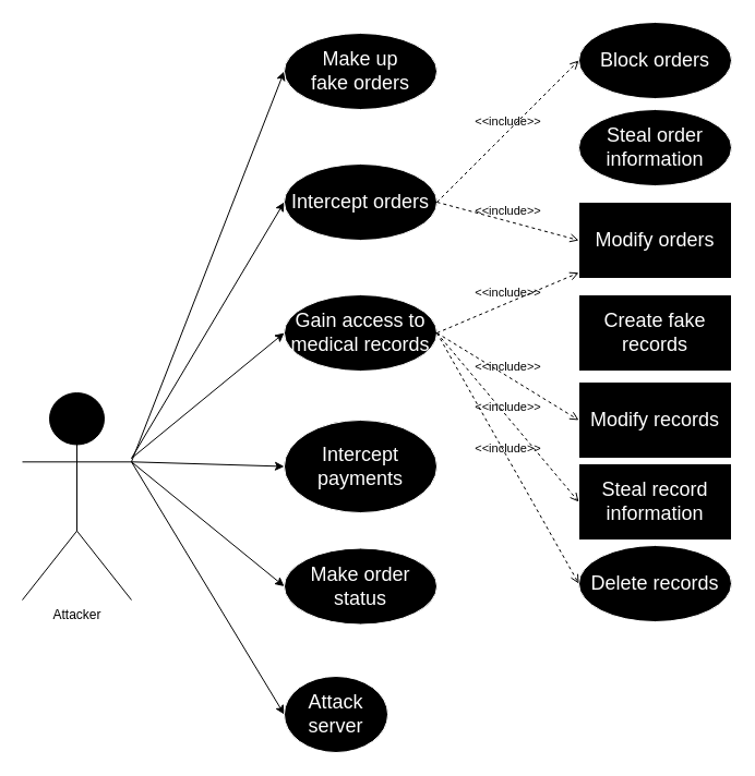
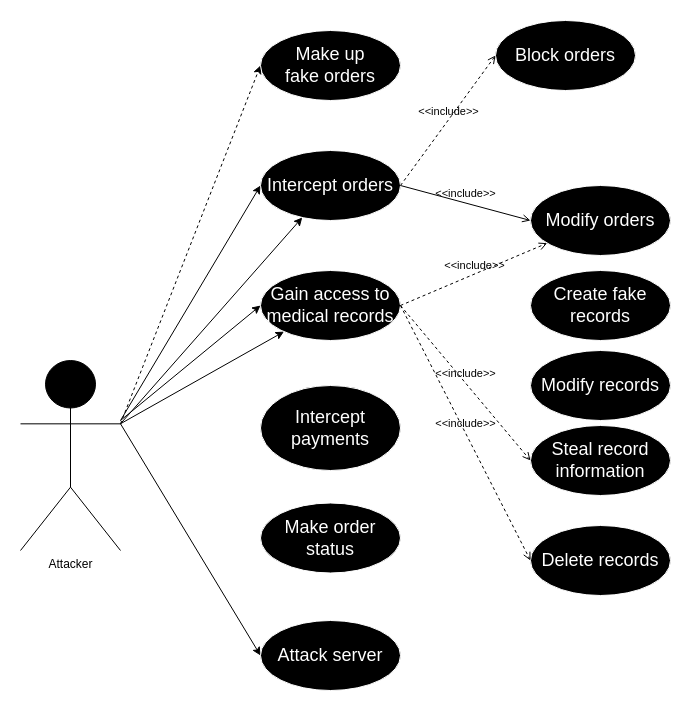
  <mxCell id="0" />
  <mxCell id="1" parent="0" />
- <mxCell id="2" style="rounded=0;orthogonalLoop=1;jettySize=auto;html=1;exitX=1;exitY=0.333;exitDx=0;exitDy=0;exitPerimeter=0;entryX=0;entryY=0.5;entryDx=0;entryDy=0;" edge="1" parent="1" source="3" target="4"><mxGeometry relative="1" as="geometry" /></mxCell>
+ <mxCell id="2" style="rounded=0;orthogonalLoop=1;jettySize=auto;html=1;exitX=1;exitY=0.333;exitDx=0;exitDy=0;exitPerimeter=0;entryX=0;entryY=0.5;entryDx=0;entryDy=0;dashed=1;" edge="1" parent="1" source="3" target="4"><mxGeometry relative="1" as="geometry" /></mxCell>
  <mxCell id="3" value="Attacker" style="shape=umlActor;verticalLabelPosition=bottom;labelBackgroundColor=#ffffff;verticalAlign=top;html=1;fillColor=#000000;" vertex="1" parent="1"><mxGeometry x="20" y="360" width="100" height="190" as="geometry" /></mxCell>
  <mxCell id="4" value="&lt;font color=&quot;#ffffff&quot;&gt;&lt;font style=&quot;font-size: 18px&quot;&gt;Make up&lt;br&gt;fake orders&lt;/font&gt;&lt;br&gt;&lt;/font&gt;" style="ellipse;whiteSpace=wrap;html=1;fillColor=#000000;strokeColor=#FFFFFF;" vertex="1" parent="1"><mxGeometry x="260" y="30" width="140" height="70" as="geometry" /></mxCell>
  <mxCell id="5" style="rounded=0;orthogonalLoop=1;jettySize=auto;html=1;entryX=0;entryY=0.5;entryDx=0;entryDy=0;" edge="1" parent="1" target="6"><mxGeometry relative="1" as="geometry"><mxPoint x="120" as="sourcePoint" y="420" /></mxGeometry></mxCell>
  <mxCell id="6" value="&lt;font color=&quot;#ffffff&quot;&gt;&lt;span style=&quot;font-size: 18px&quot;&gt;Intercept orders&lt;/span&gt;&lt;br&gt;&lt;/font&gt;" style="ellipse;whiteSpace=wrap;html=1;fillColor=#000000;strokeColor=#FFFFFF;" vertex="1" parent="1"><mxGeometry x="260" y="150" width="140" height="70" as="geometry" /></mxCell>
  <mxCell id="7" style="rounded=0;orthogonalLoop=1;jettySize=auto;html=1;entryX=0;entryY=0.5;entryDx=0;entryDy=0;" edge="1" parent="1" target="8"><mxGeometry relative="1" as="geometry"><mxPoint x="120" as="sourcePoint" y="420" /></mxGeometry></mxCell>
  <mxCell id="8" value="&lt;font color=&quot;#ffffff&quot;&gt;&lt;span style=&quot;font-size: 18px&quot;&gt;Gain access to medical records&lt;/span&gt;&lt;br&gt;&lt;/font&gt;" style="ellipse;whiteSpace=wrap;html=1;fillColor=#000000;strokeColor=#FFFFFF;" vertex="1" parent="1"><mxGeometry x="260" y="270" width="140" height="70" as="geometry" /></mxCell>
- <mxCell id="9" style="rounded=0;orthogonalLoop=1;jettySize=auto;html=1;exitX=1;exitY=0.333;exitDx=0;exitDy=0;exitPerimeter=0;entryX=0;entryY=0.5;entryDx=0;entryDy=0;" edge="1" parent="1" target="10" source="3"><mxGeometry relative="1" as="geometry"><mxPoint x="150" y="453.333" as="sourcePoint" /></mxGeometry></mxCell>
+ <mxCell id="9" style="rounded=0;orthogonalLoop=1;jettySize=auto;html=1;exitX=1;exitY=0.333;exitDx=0;exitDy=0;exitPerimeter=0;" edge="1" parent="1" target="8" source="3"><mxGeometry relative="1" as="geometry"><mxPoint x="150" y="453.333" as="sourcePoint" /></mxGeometry></mxCell>
  <mxCell id="10" value="&lt;font color=&quot;#ffffff&quot;&gt;&lt;span style=&quot;font-size: 18px&quot;&gt;Intercept payments&lt;/span&gt;&lt;br&gt;&lt;/font&gt;" style="ellipse;whiteSpace=wrap;html=1;fillColor=#000000;strokeColor=#FFFFFF;" vertex="1" parent="1"><mxGeometry x="260" y="385" width="140" height="85" as="geometry" /></mxCell>
- <mxCell id="11" style="rounded=0;orthogonalLoop=1;jettySize=auto;html=1;exitX=1;exitY=0.333;exitDx=0;exitDy=0;exitPerimeter=0;entryX=0;entryY=0.5;entryDx=0;entryDy=0;" edge="1" parent="1" target="12" source="3"><mxGeometry relative="1" as="geometry"><mxPoint x="160" y="463.333" as="sourcePoint" /></mxGeometry></mxCell>
+ <mxCell id="11" style="rounded=0;orthogonalLoop=1;jettySize=auto;html=1;exitX=1;exitY=0.333;exitDx=0;exitDy=0;exitPerimeter=0;" edge="1" parent="1" target="6" source="3"><mxGeometry relative="1" as="geometry"><mxPoint x="160" y="463.333" as="sourcePoint" /></mxGeometry></mxCell>
  <mxCell id="12" value="&lt;font color=&quot;#ffffff&quot;&gt;&lt;span style=&quot;font-size: 18px&quot;&gt;Make order status&lt;/span&gt;&lt;br&gt;&lt;/font&gt;" style="ellipse;whiteSpace=wrap;html=1;fillColor=#000000;strokeColor=#FFFFFF;" vertex="1" parent="1"><mxGeometry x="260" y="502.5" width="140" height="70" as="geometry" /></mxCell>
  <mxCell id="13" style="rounded=0;orthogonalLoop=1;jettySize=auto;html=1;exitX=1;exitY=0.333;exitDx=0;exitDy=0;exitPerimeter=0;entryX=0;entryY=0.5;entryDx=0;entryDy=0;" edge="1" parent="1" target="14" source="3"><mxGeometry relative="1" as="geometry"><mxPoint x="170" y="473.333" as="sourcePoint" /></mxGeometry></mxCell>
- <mxCell id="14" value="&lt;font color=&quot;#ffffff&quot;&gt;&lt;span style=&quot;font-size: 18px&quot;&gt;Attack server&lt;/span&gt;&lt;br&gt;&lt;/font&gt;" style="ellipse;whiteSpace=wrap;html=1;fillColor=#000000;strokeColor=#FFFFFF;" vertex="1" parent="1"><mxGeometry x="260" y="620" width="95" height="70" as="geometry" /></mxCell>
- <mxCell id="15" value="&lt;font color=&quot;#ffffff&quot;&gt;&lt;span style=&quot;font-size: 18px&quot;&gt;Delete records&lt;/span&gt;&lt;br&gt;&lt;/font&gt;" style="ellipse;whiteSpace=wrap;html=1;fillColor=#000000;strokeColor=#FFFFFF;" vertex="1" parent="1"><mxGeometry x="530" y="500" width="140" height="70" as="geometry" /></mxCell>
- <mxCell id="16" value="&lt;font color=&quot;#ffffff&quot;&gt;&lt;span style=&quot;font-size: 18px&quot;&gt;Steal record information&lt;/span&gt;&lt;br&gt;&lt;/font&gt;" style="whiteSpace=wrap;html=1;fillColor=#000000;strokeColor=#FFFFFF;rounded=0;" vertex="1" parent="1"><mxGeometry x="530" y="425" width="140" height="70" as="geometry" /></mxCell>
- <mxCell id="17" value="&lt;font color=&quot;#ffffff&quot;&gt;&lt;span style=&quot;font-size: 18px&quot;&gt;Modify records&lt;/span&gt;&lt;br&gt;&lt;/font&gt;" style="whiteSpace=wrap;html=1;fillColor=#000000;strokeColor=#FFFFFF;rounded=0;" vertex="1" parent="1"><mxGeometry x="530" y="350" width="140" height="70" as="geometry" /></mxCell>
- <mxCell id="18" value="&lt;font color=&quot;#ffffff&quot;&gt;&lt;span style=&quot;font-size: 18px&quot;&gt;Create fake records&lt;/span&gt;&lt;br&gt;&lt;/font&gt;" style="whiteSpace=wrap;html=1;fillColor=#000000;strokeColor=#FFFFFF;rounded=0;" vertex="1" parent="1"><mxGeometry x="530" y="270" width="140" height="70" as="geometry" /></mxCell>
- <mxCell id="19" value="&lt;font color=&quot;#ffffff&quot;&gt;&lt;span style=&quot;font-size: 18px&quot;&gt;Block orders&lt;/span&gt;&lt;br&gt;&lt;/font&gt;" style="ellipse;whiteSpace=wrap;html=1;fillColor=#000000;strokeColor=#FFFFFF;" vertex="1" parent="1"><mxGeometry x="530" y="20" width="140" height="70" as="geometry" /></mxCell>
- <mxCell id="20" value="&lt;font color=&quot;#ffffff&quot;&gt;&lt;span style=&quot;font-size: 18px&quot;&gt;Modify orders&lt;/span&gt;&lt;br&gt;&lt;/font&gt;" style="whiteSpace=wrap;html=1;fillColor=#000000;strokeColor=#FFFFFF;rounded=0;" vertex="1" parent="1"><mxGeometry x="530" y="185" width="140" height="70" as="geometry" /></mxCell>
- <mxCell id="21" value="&lt;font color=&quot;#ffffff&quot;&gt;&lt;span style=&quot;font-size: 18px&quot;&gt;Steal order information&lt;/span&gt;&lt;br&gt;&lt;/font&gt;" style="ellipse;whiteSpace=wrap;html=1;fillColor=#000000;strokeColor=#FFFFFF;" vertex="1" parent="1"><mxGeometry x="530" y="100" width="140" height="70" as="geometry" /></mxCell>
+ <mxCell id="14" value="&lt;font color=&quot;#ffffff&quot;&gt;&lt;span style=&quot;font-size: 18px&quot;&gt;Attack server&lt;/span&gt;&lt;br&gt;&lt;/font&gt;" style="ellipse;whiteSpace=wrap;html=1;fillColor=#000000;strokeColor=#FFFFFF;" vertex="1" parent="1"><mxGeometry x="260" y="620" width="140" height="70" as="geometry" /></mxCell>
+ <mxCell id="15" value="&lt;font color=&quot;#ffffff&quot;&gt;&lt;span style=&quot;font-size: 18px&quot;&gt;Delete records&lt;/span&gt;&lt;br&gt;&lt;/font&gt;" style="ellipse;whiteSpace=wrap;html=1;fillColor=#000000;strokeColor=#FFFFFF;" vertex="1" parent="1"><mxGeometry x="530" y="525" width="140" height="70" as="geometry" /></mxCell>
+ <mxCell id="16" value="&lt;font color=&quot;#ffffff&quot;&gt;&lt;span style=&quot;font-size: 18px&quot;&gt;Steal record information&lt;/span&gt;&lt;br&gt;&lt;/font&gt;" style="ellipse;whiteSpace=wrap;html=1;fillColor=#000000;strokeColor=#FFFFFF;" vertex="1" parent="1"><mxGeometry x="530" y="425" width="140" height="70" as="geometry" /></mxCell>
+ <mxCell id="17" value="&lt;font color=&quot;#ffffff&quot;&gt;&lt;span style=&quot;font-size: 18px&quot;&gt;Modify records&lt;/span&gt;&lt;br&gt;&lt;/font&gt;" style="ellipse;whiteSpace=wrap;html=1;fillColor=#000000;strokeColor=#FFFFFF;" vertex="1" parent="1"><mxGeometry x="530" y="350" width="140" height="70" as="geometry" /></mxCell>
+ <mxCell id="18" value="&lt;font color=&quot;#ffffff&quot;&gt;&lt;span style=&quot;font-size: 18px&quot;&gt;Create fake records&lt;/span&gt;&lt;br&gt;&lt;/font&gt;" style="ellipse;whiteSpace=wrap;html=1;fillColor=#000000;strokeColor=#FFFFFF;" vertex="1" parent="1"><mxGeometry x="530" y="270" width="140" height="70" as="geometry" /></mxCell>
+ <mxCell id="19" value="&lt;font color=&quot;#ffffff&quot;&gt;&lt;span style=&quot;font-size: 18px&quot;&gt;Block orders&lt;/span&gt;&lt;br&gt;&lt;/font&gt;" style="ellipse;whiteSpace=wrap;html=1;fillColor=#000000;strokeColor=#FFFFFF;" vertex="1" parent="1"><mxGeometry x="495" y="20" width="140" height="70" as="geometry" /></mxCell>
+ <mxCell id="20" value="&lt;font color=&quot;#ffffff&quot;&gt;&lt;span style=&quot;font-size: 18px&quot;&gt;Modify orders&lt;/span&gt;&lt;br&gt;&lt;/font&gt;" style="ellipse;whiteSpace=wrap;html=1;fillColor=#000000;strokeColor=#FFFFFF;" vertex="1" parent="1"><mxGeometry x="530" y="185" width="140" height="70" as="geometry" /></mxCell>
  <mxCell id="22" value="&amp;lt;&amp;lt;include&amp;gt;&amp;gt;" style="edgeStyle=none;html=1;endArrow=open;verticalAlign=bottom;dashed=1;labelBackgroundColor=none;exitX=1;exitY=0.5;exitDx=0;exitDy=0;entryX=0;entryY=0.5;entryDx=0;entryDy=0;" edge="1" parent="1" source="6" target="19"><mxGeometry width="160" relative="1" as="geometry"><mxPoint x="170" y="710" as="sourcePoint" /><mxPoint x="330" y="710" as="targetPoint" /></mxGeometry></mxCell>
- <mxCell id="23" value="&amp;lt;&amp;lt;include&amp;gt;&amp;gt;" style="edgeStyle=none;html=1;endArrow=open;verticalAlign=bottom;dashed=1;labelBackgroundColor=none;exitX=1;exitY=0.5;exitDx=0;exitDy=0;entryX=0;entryY=0.5;entryDx=0;entryDy=0;" edge="1" parent="1" source="6" target="20"><mxGeometry width="160" relative="1" as="geometry"><mxPoint x="420" y="205" as="sourcePoint" /><mxPoint x="550" y="5" as="targetPoint" /></mxGeometry></mxCell>
+ <mxCell id="23" value="&amp;lt;&amp;lt;include&amp;gt;&amp;gt;" style="edgeStyle=none;html=1;endArrow=open;verticalAlign=bottom;dashed=0;labelBackgroundColor=none;exitX=1;exitY=0.5;exitDx=0;exitDy=0;entryX=0;entryY=0.5;entryDx=0;entryDy=0;" edge="1" parent="1" source="6" target="20"><mxGeometry width="160" relative="1" as="geometry"><mxPoint x="420" y="205" as="sourcePoint" /><mxPoint x="550" y="5" as="targetPoint" /></mxGeometry></mxCell>
  <mxCell id="24" value="&amp;lt;&amp;lt;include&amp;gt;&amp;gt;" style="edgeStyle=none;html=1;endArrow=open;verticalAlign=bottom;dashed=1;labelBackgroundColor=none;exitX=1;exitY=0.5;exitDx=0;exitDy=0;entryX=0;entryY=0.5;entryDx=0;entryDy=0;" edge="1" parent="1" source="8" target="15"><mxGeometry width="160" relative="1" as="geometry"><mxPoint x="410" y="195" as="sourcePoint" /><mxPoint x="540" y="215" as="targetPoint" /></mxGeometry></mxCell>
  <mxCell id="25" value="&amp;lt;&amp;lt;include&amp;gt;&amp;gt;" style="edgeStyle=none;html=1;endArrow=open;verticalAlign=bottom;dashed=1;labelBackgroundColor=none;exitX=1;exitY=0.5;exitDx=0;exitDy=0;entryX=0;entryY=0.5;entryDx=0;entryDy=0;" edge="1" parent="1" source="8" target="16"><mxGeometry width="160" relative="1" as="geometry"><mxPoint x="420" y="205" as="sourcePoint" /><mxPoint x="550" y="225" as="targetPoint" /></mxGeometry></mxCell>
- <mxCell id="26" value="&amp;lt;&amp;lt;include&amp;gt;&amp;gt;" style="edgeStyle=none;html=1;endArrow=open;verticalAlign=bottom;dashed=1;labelBackgroundColor=none;exitX=1;exitY=0.5;exitDx=0;exitDy=0;entryX=0;entryY=0.5;entryDx=0;entryDy=0;" edge="1" parent="1" source="8" target="17"><mxGeometry width="160" relative="1" as="geometry"><mxPoint x="430" y="215" as="sourcePoint" /><mxPoint x="560" y="235" as="targetPoint" /></mxGeometry></mxCell>
  <mxCell id="27" value="&amp;lt;&amp;lt;include&amp;gt;&amp;gt;" style="edgeStyle=none;html=1;endArrow=open;verticalAlign=bottom;dashed=1;labelBackgroundColor=none;exitX=1;exitY=0.5;exitDx=0;exitDy=0;" edge="1" parent="1" source="8" target="20"><mxGeometry width="160" relative="1" as="geometry"><mxPoint x="440" y="225" as="sourcePoint" /><mxPoint x="570" y="245" as="targetPoint" /></mxGeometry></mxCell>
